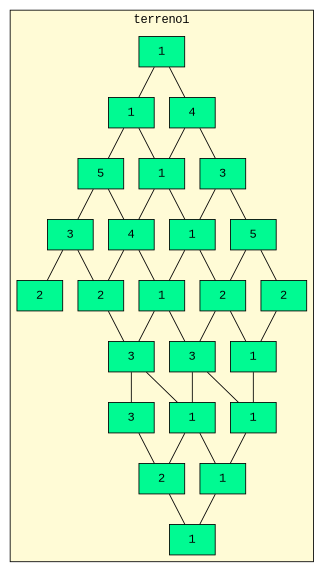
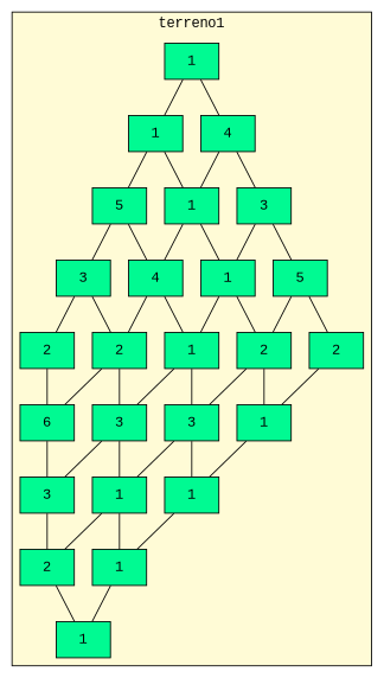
  digraph {
    fontname="Liberation Mono"
    node [fillcolor="#00FA92" shape=box style=filled fontname="Liberation Mono"]
    edge [dir=none fontname="Liberation Mono"]
    n1 [label=1]
    n2 [label=1]
    n3 [label=4]
    n4 [label=5]
    n5 [label=1]
    n6 [label=3]
    n7 [label=4]
    n8 [label=2]
    n9 [label=2]
+   n10 [label=6]
    n11 [label=3]
    n12 [label=1]
    n13 [label=1]
    n14 [label=3]
    n15 [label=3]
    n16 [label=5]
    n17 [label=2]
    n18 [label=3]
    n19 [label=1]
    n20 [label=2]
    n21 [label=2]
    n22 [label=1]
    n23 [label=1]
    n24 [label=1]
    n25 [label=1]
    subgraph cluster_1 {
      bgcolor="#FFFBD6"
      label=terreno1
      rank=same
      n1
      n2
      n3
      n4
      n5
      n6
      n7
      n8
      n9
+     n10
      n11
      n12
      n13
      n14
      n15
      n16
      n17
      n18
      n19
      n20
      n21
      n22
      n23
      n24
      n25
    }
    n1 -> n2
    n1 -> n3
    n2 -> n4
    n2 -> n5
    n3 -> n5
    n3 -> n11
    n4 -> n6
    n4 -> n7
    n5 -> n7
    n5 -> n12
    n6 -> n8
    n6 -> n9
    n7 -> n9
    n7 -> n13
+   n8 -> n10
+   n9 -> n10
    n9 -> n14
+   n10 -> n15
    n11 -> n12
    n11 -> n16
    n12 -> n13
    n12 -> n17
    n13 -> n14
    n13 -> n18
    n14 -> n15
    n14 -> n19
    n15 -> n20
    n16 -> n17
    n16 -> n21
    n17 -> n18
    n17 -> n22
    n18 -> n19
    n18 -> n23
    n19 -> n20
    n19 -> n24
    n20 -> n25
    n21 -> n22
    n22 -> n23
    n23 -> n24
    n24 -> n25
  }
